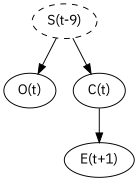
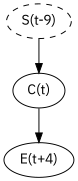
  digraph {
    fontname="IBM Plex Sans"
    node [fontname="IBM Plex Sans"]
    edge [fontname="IBM Plex Sans"]
    n1 [label="S(t-9)" style=dashed]
-   n2 [label="O(t)"]
    n3 [label="C(t)"]
-   n4 [label="E(t+1)"]
-   n1 -> n2
+   n4 [label="E(t+4)"]
    n1 -> n3
    n3 -> n4
  }
